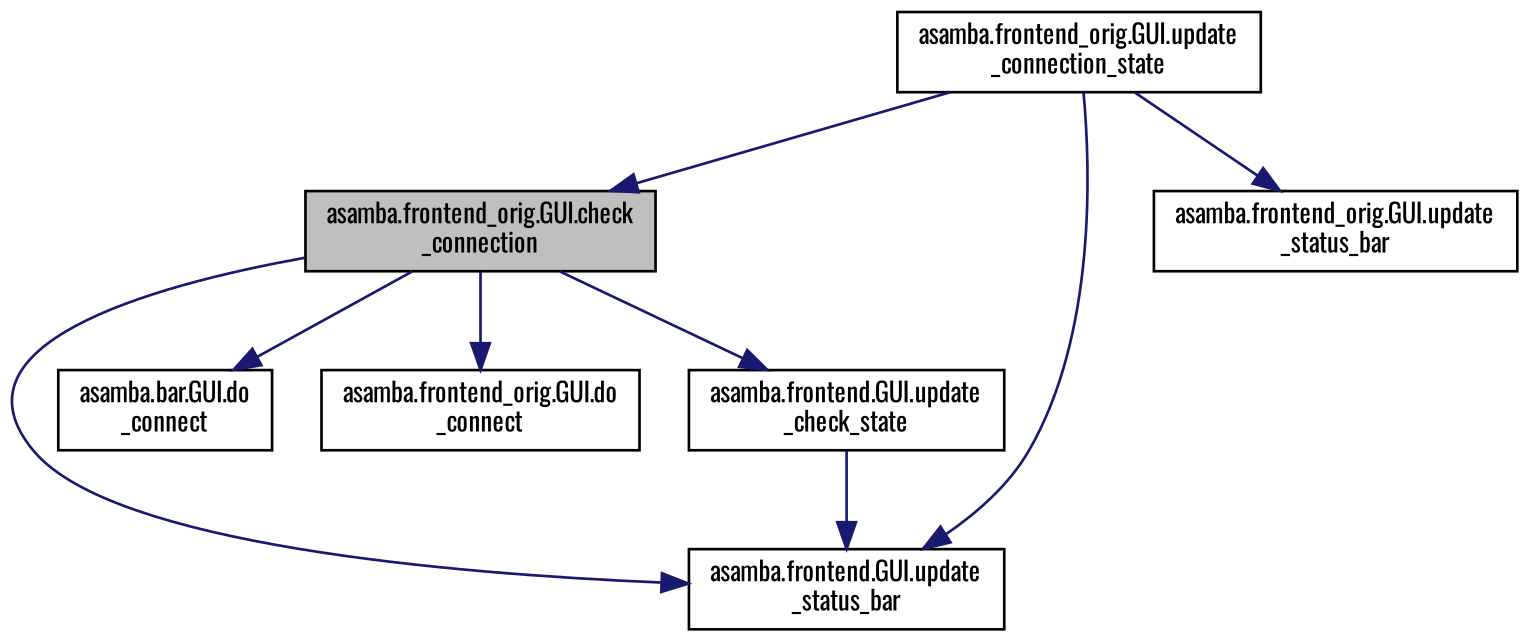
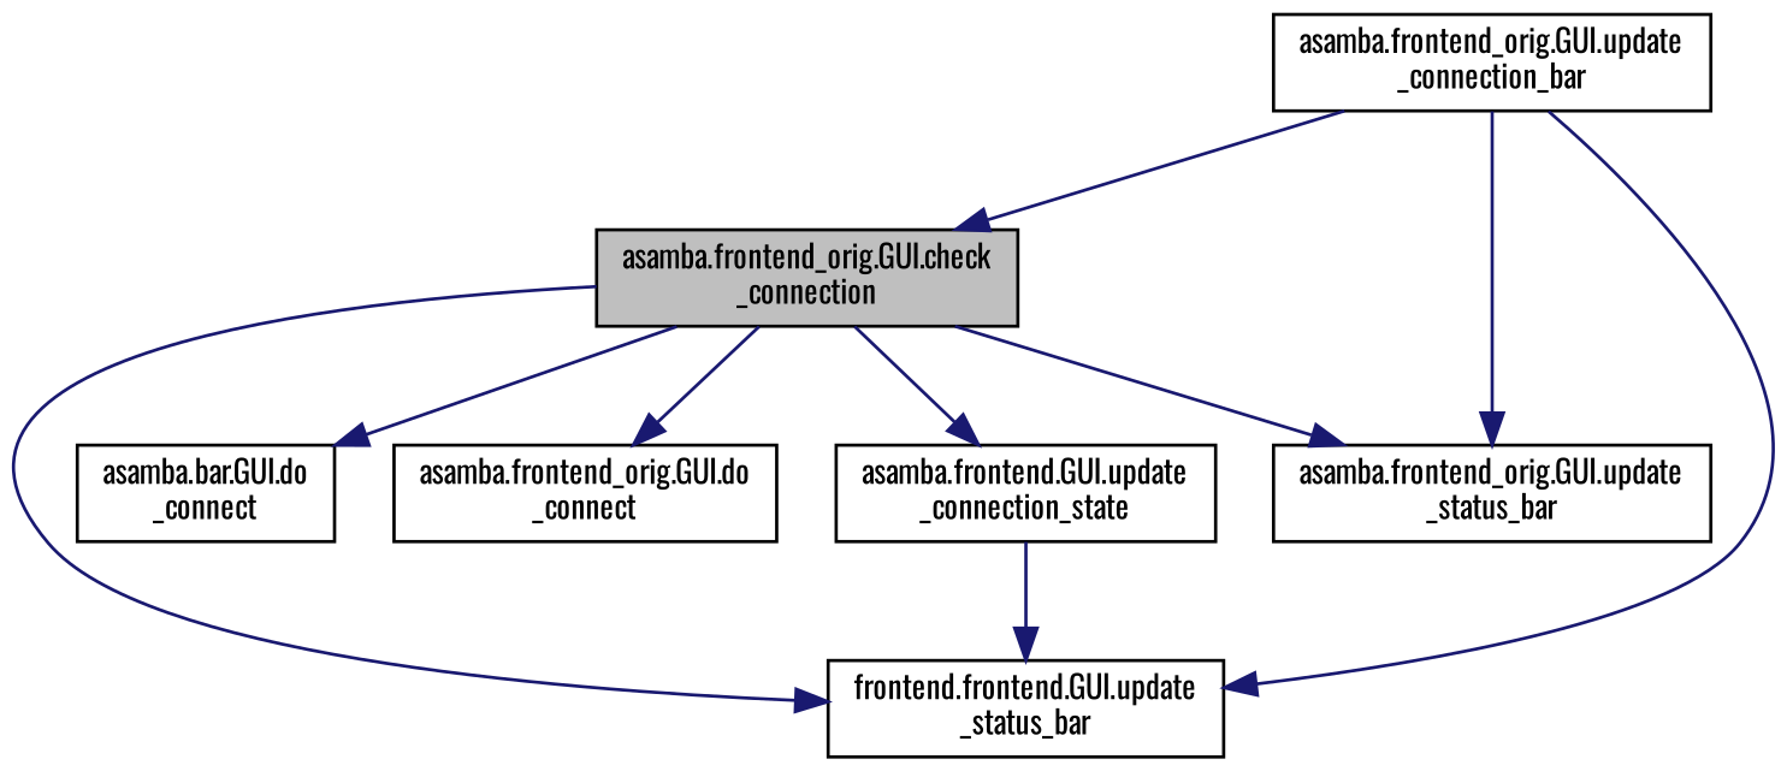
  digraph {
    fontname=Oswald
    rankdir=TB
    node [color=black fillcolor=white fontname=Oswald fontsize=10 shape=record style=filled]
    edge [color=midnightblue fontname=Oswald fontsize=10 labelfontname=Helvetica labelfontsize=10 style=solid]
    n1 [fillcolor=grey75 fontcolor=black height=0.2 label="asamba.frontend_orig.GUI.check\l_connection" width=0.4]
-   n2 [height=0.2 label="asamba.frontend.GUI.update\l_status_bar" width=0.4]
+   n2 [height=0.2 label="frontend.frontend.GUI.update\l_status_bar" width=0.4]
    n3 [height=0.2 label="asamba.frontend_orig.GUI.update\l_status_bar" width=0.4]
    n4 [height=0.2 label="asamba.bar.GUI.do\l_connect" width=0.4]
    n5 [height=0.2 label="asamba.frontend_orig.GUI.do\l_connect" width=0.4]
-   n6 [height=0.2 label="asamba.frontend.GUI.update\l_check_state" width=0.4]
-   n7 [height=0.2 label="asamba.frontend_orig.GUI.update\l_connection_state" width=0.4]
+   n6 [height=0.2 label="asamba.frontend.GUI.update\l_connection_state" width=0.4]
+   n7 [height=0.2 label="asamba.frontend_orig.GUI.update\l_connection_bar" width=0.4]
    n1 -> n2
+   n1 -> n3
    n1 -> n4
    n1 -> n5
    n1 -> n6
    n6 -> n2
    n7 -> n1
    n7 -> n2
    n7 -> n3
  }
